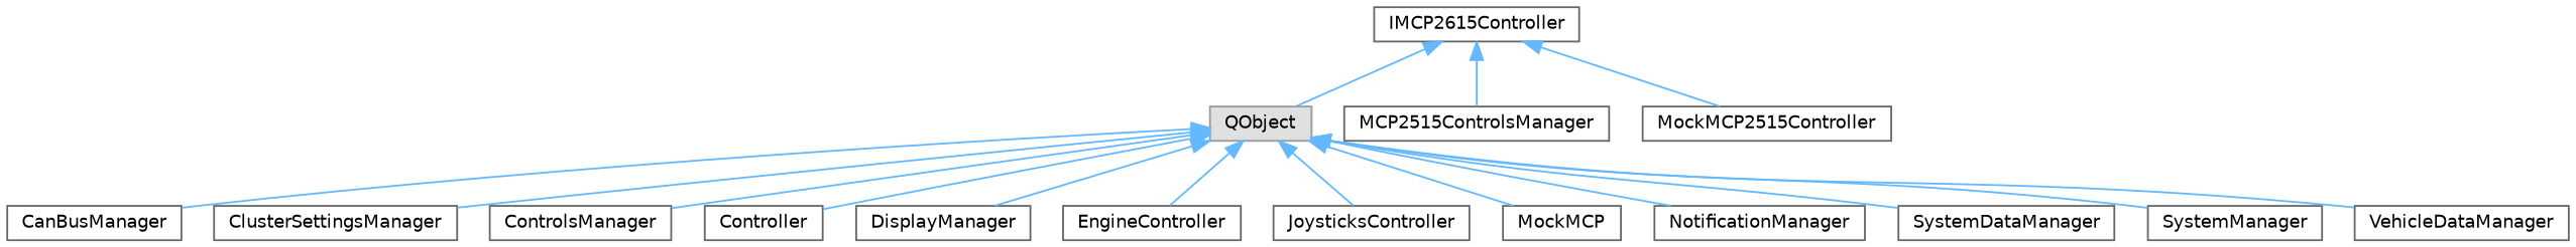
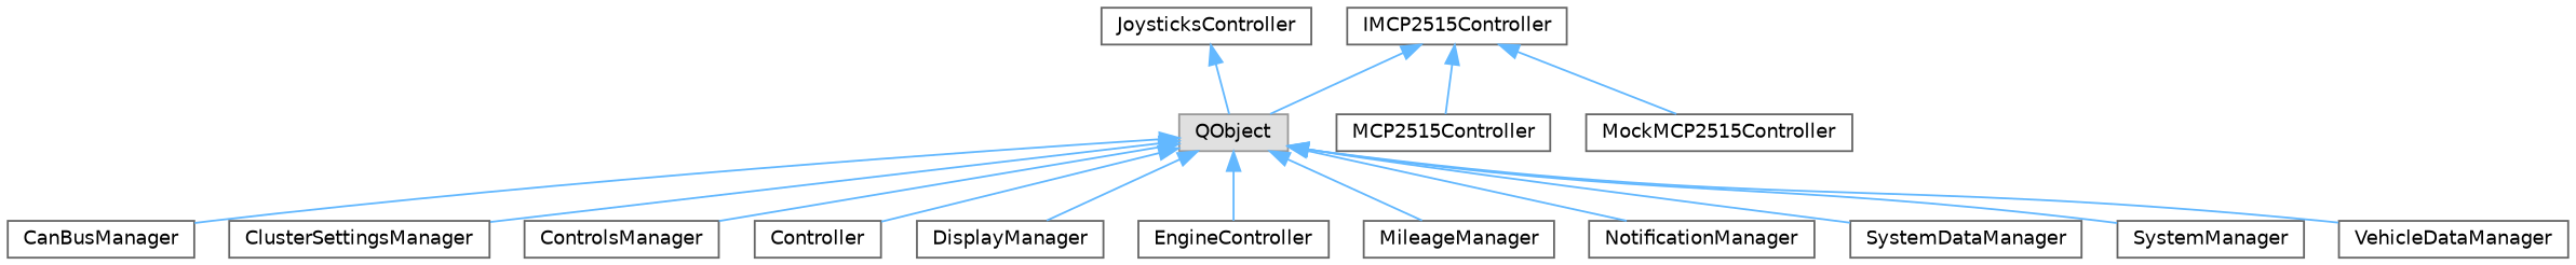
  digraph {
    rankdir=TB
    node [color=grey40 fillcolor=white fontname=Helvetica fontsize=10 shape=box style=filled]
    edge [color=steelblue1 dir=back fontname=Helvetica fontsize=10 labelfontname=Helvetica labelfontsize=10 style=solid]
    n1 [color=grey60 fillcolor="#E0E0E0" height=0.2 label=QObject width=0.4]
    n2 [height=0.2 label=CanBusManager width=0.4]
    n3 [height=0.2 label=ClusterSettingsManager width=0.4]
    n4 [height=0.2 label=ControlsManager width=0.4]
    n5 [height=0.2 label=Controller width=0.4]
    n6 [height=0.2 label=DisplayManager width=0.4]
    n7 [height=0.2 label=EngineController width=0.4]
    n8 [height=0.2 label=JoysticksController width=0.4]
-   n9 [height=0.2 label=MockMCP width=0.4]
+   n9 [height=0.2 label=MileageManager width=0.4]
    n10 [height=0.2 label=NotificationManager width=0.4]
    n11 [height=0.2 label=SystemDataManager width=0.4]
    n12 [height=0.2 label=SystemManager width=0.4]
    n13 [height=0.2 label=VehicleDataManager width=0.4]
-   n14 [height=0.2 label=IMCP2615Controller width=0.4]
-   n15 [height=0.2 label=MCP2515ControlsManager width=0.4]
+   n14 [height=0.2 label=IMCP2515Controller width=0.4]
+   n15 [height=0.2 label=MCP2515Controller width=0.4]
    n16 [height=0.2 label=MockMCP2515Controller width=0.4]
    n1 -> n2
    n1 -> n3
    n1 -> n4
    n1 -> n5
    n1 -> n6
    n1 -> n7
-   n1 -> n8
+   n8 -> n1
    n1 -> n9
    n1 -> n10
    n1 -> n11
    n1 -> n12
    n1 -> n13
    n14 -> n1
    n14 -> n15
    n14 -> n16
  }
